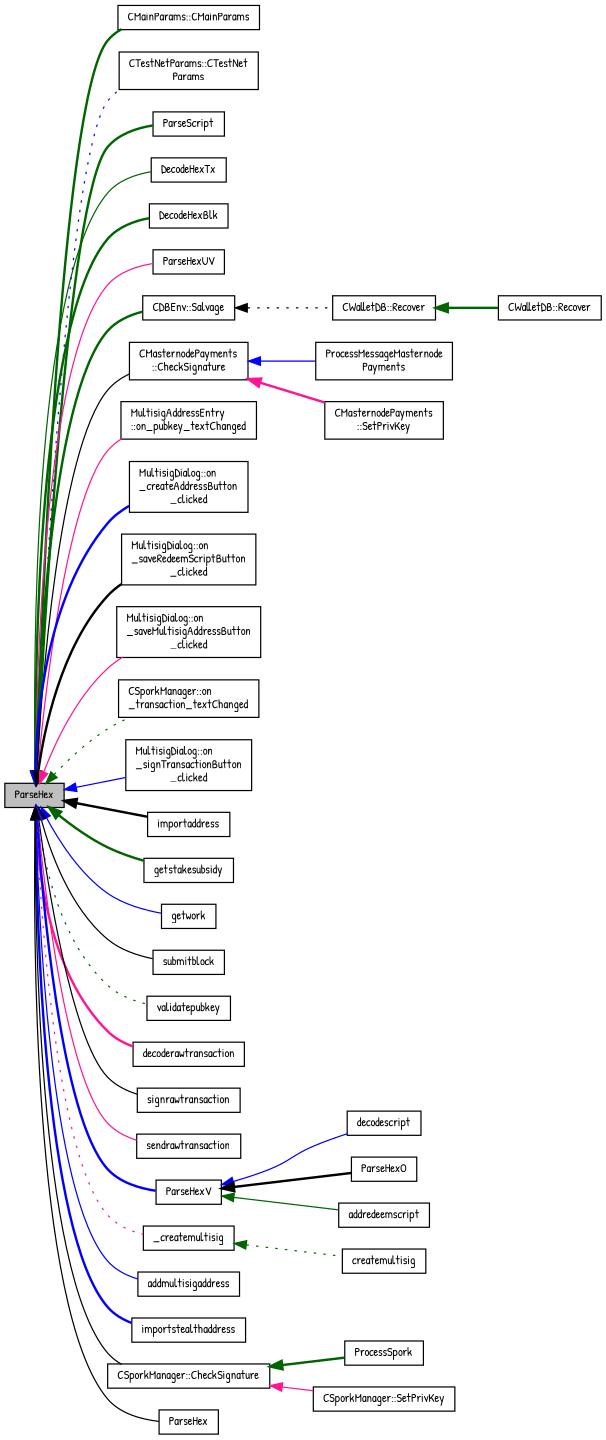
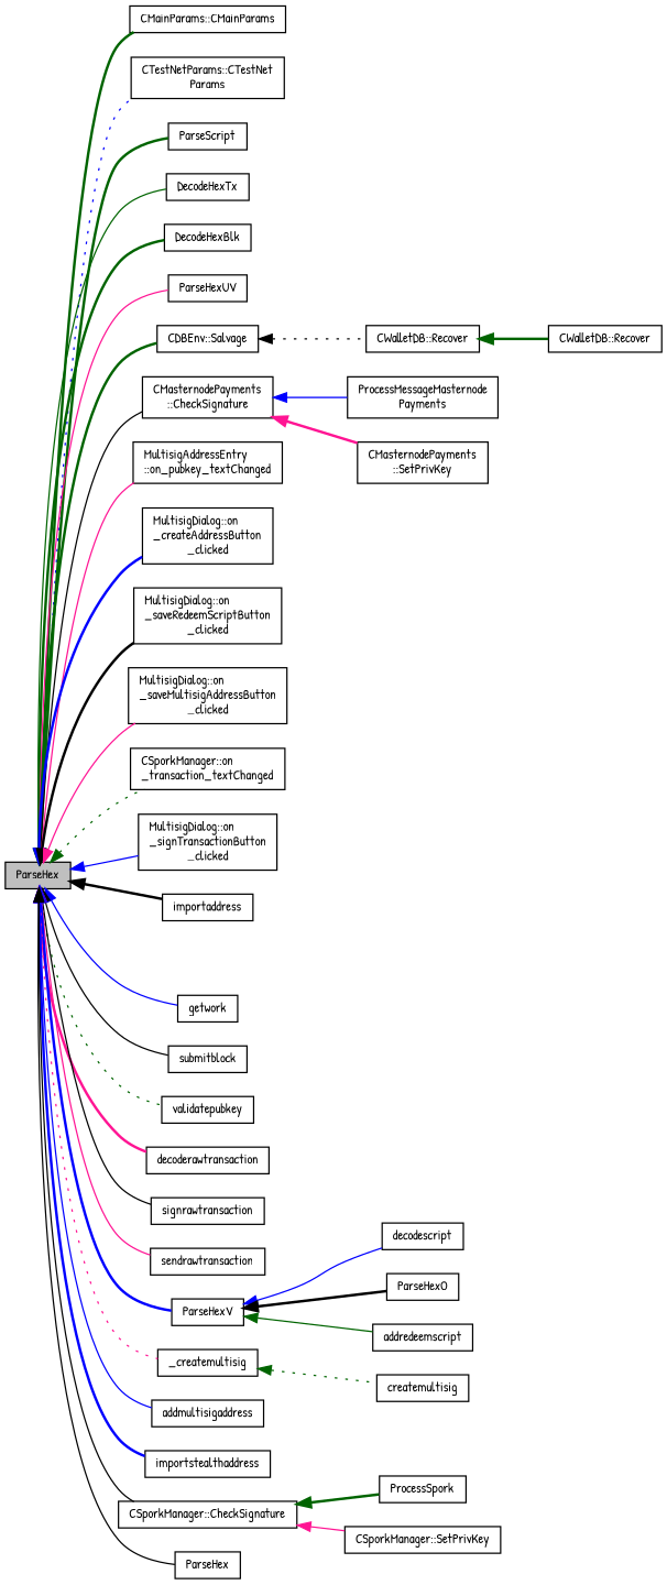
  digraph {
    fontname="Patrick Hand"
    rankdir=LR
    node [color=black fillcolor=white fontname="Patrick Hand" fontsize=10 shape=record style=filled]
    edge [color=darkgreen dir=back fontname="Patrick Hand" fontsize=10 labelfontname=Helvetica labelfontsize=10 style=solid]
    n1 [fillcolor=grey75 fontcolor=black height=0.2 label=ParseHex width=0.4]
    n2 [height=0.2 label="CMainParams::CMainParams" width=0.4]
    n3 [height=0.2 label="CTestNetParams::CTestNet\lParams" width=0.4]
    n4 [height=0.2 label=ParseScript width=0.4]
    n5 [height=0.2 label=DecodeHexTx width=0.4]
    n6 [height=0.2 label=DecodeHexBlk width=0.4]
    n7 [height=0.2 label=ParseHexUV width=0.4]
    n8 [height=0.2 label="CDBEnv::Salvage" width=0.4]
    n9 [height=0.2 label="CMasternodePayments\l::CheckSignature" width=0.4]
    n10 [height=0.2 label="MultisigAddressEntry\l::on_pubkey_textChanged" width=0.4]
    n11 [height=0.2 label="MultisigDialog::on\l_createAddressButton\l_clicked" width=0.4]
    n12 [height=0.2 label="MultisigDialog::on\l_saveRedeemScriptButton\l_clicked" width=0.4]
    n13 [height=0.2 label="MultisigDialog::on\l_saveMultisigAddressButton\l_clicked" width=0.4]
    n14 [height=0.2 label="CSporkManager::on\l_transaction_textChanged" width=0.4]
    n15 [height=0.2 label="MultisigDialog::on\l_signTransactionButton\l_clicked" width=0.4]
    n16 [height=0.2 label=importaddress width=0.4]
-   n17 [height=0.2 label=getstakesubsidy width=0.4]
    n18 [height=0.2 label=getwork width=0.4]
    n19 [height=0.2 label=submitblock width=0.4]
    n20 [height=0.2 label=validatepubkey width=0.4]
    n21 [height=0.2 label=decoderawtransaction width=0.4]
    n22 [height=0.2 label=signrawtransaction width=0.4]
    n23 [height=0.2 label=sendrawtransaction width=0.4]
    n24 [height=0.2 label=ParseHexV width=0.4]
    n25 [height=0.2 label=_createmultisig width=0.4]
    n26 [height=0.2 label=addmultisigaddress width=0.4]
    n27 [height=0.2 label=importstealthaddress width=0.4]
    n28 [height=0.2 label="CSporkManager::CheckSignature" width=0.4]
    n29 [height=0.2 label=ParseHex width=0.4]
    n30 [height=0.2 label="CWalletDB::Recover" width=0.4]
    n31 [height=0.2 label="ProcessMessageMasternode\lPayments" width=0.4]
    n32 [height=0.2 label="CMasternodePayments\l::SetPrivKey" width=0.4]
    n33 [height=0.2 label=decodescript width=0.4]
    n34 [height=0.2 label=ParseHexO width=0.4]
    n35 [height=0.2 label=addredeemscript width=0.4]
    n36 [height=0.2 label=createmultisig width=0.4]
    n37 [height=0.2 label=ProcessSpork width=0.4]
    n38 [height=0.2 label="CSporkManager::SetPrivKey" width=0.4]
    n39 [height=0.2 label="CWalletDB::Recover" width=0.4]
    n1 -> n2 [style=bold]
    n1 -> n3 [color=blue style=dotted]
    n1 -> n4 [style=bold]
    n1 -> n5
    n1 -> n6 [style=bold]
    n1 -> n7 [color=deeppink]
    n1 -> n8 [style=bold]
    n1 -> n9 [color=black]
    n1 -> n10 [color=deeppink]
    n1 -> n11 [color=blue style=bold]
    n1 -> n12 [color=black style=bold]
    n1 -> n13 [color=deeppink]
    n1 -> n14 [style=dotted]
    n1 -> n15 [color=blue]
    n1 -> n16 [color=black style=bold]
-   n1 -> n17 [style=bold]
    n1 -> n18 [color=blue]
    n1 -> n19 [color=black]
    n1 -> n20 [style=dotted]
    n1 -> n21 [color=deeppink style=bold]
    n1 -> n22 [color=black]
    n1 -> n23 [color=deeppink]
    n1 -> n24 [color=blue style=bold]
    n1 -> n25 [color=deeppink style=dotted]
    n1 -> n26 [color=blue]
    n1 -> n27 [color=blue style=bold]
    n1 -> n28 [color=black]
    n1 -> n29 [color=black]
    n8 -> n30 [color=black style=dotted]
    n9 -> n31 [color=blue]
    n9 -> n32 [color=deeppink style=bold]
    n24 -> n33 [color=blue]
    n24 -> n34 [color=black style=bold]
    n24 -> n35
    n25 -> n36 [style=dotted]
    n28 -> n37 [style=bold]
    n28 -> n38 [color=deeppink]
    n30 -> n39 [style=bold]
  }
